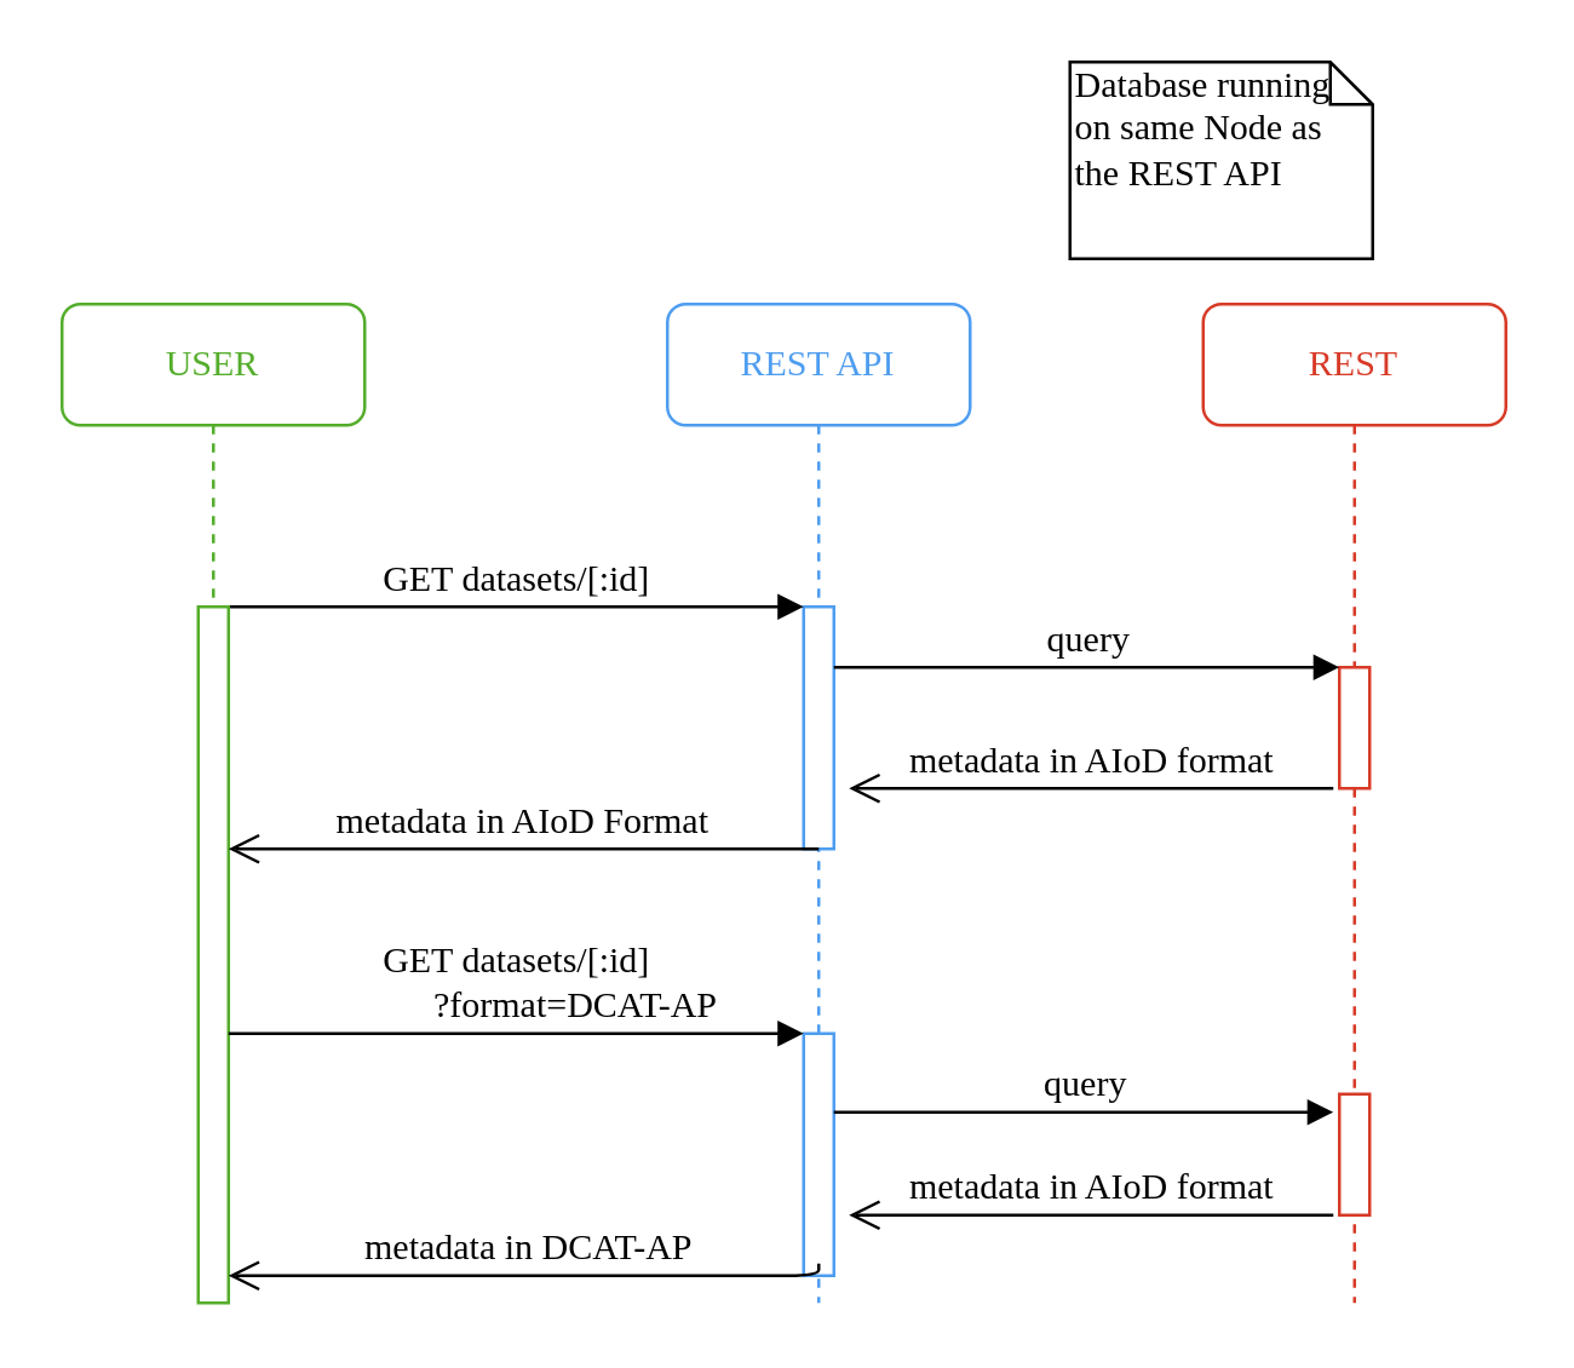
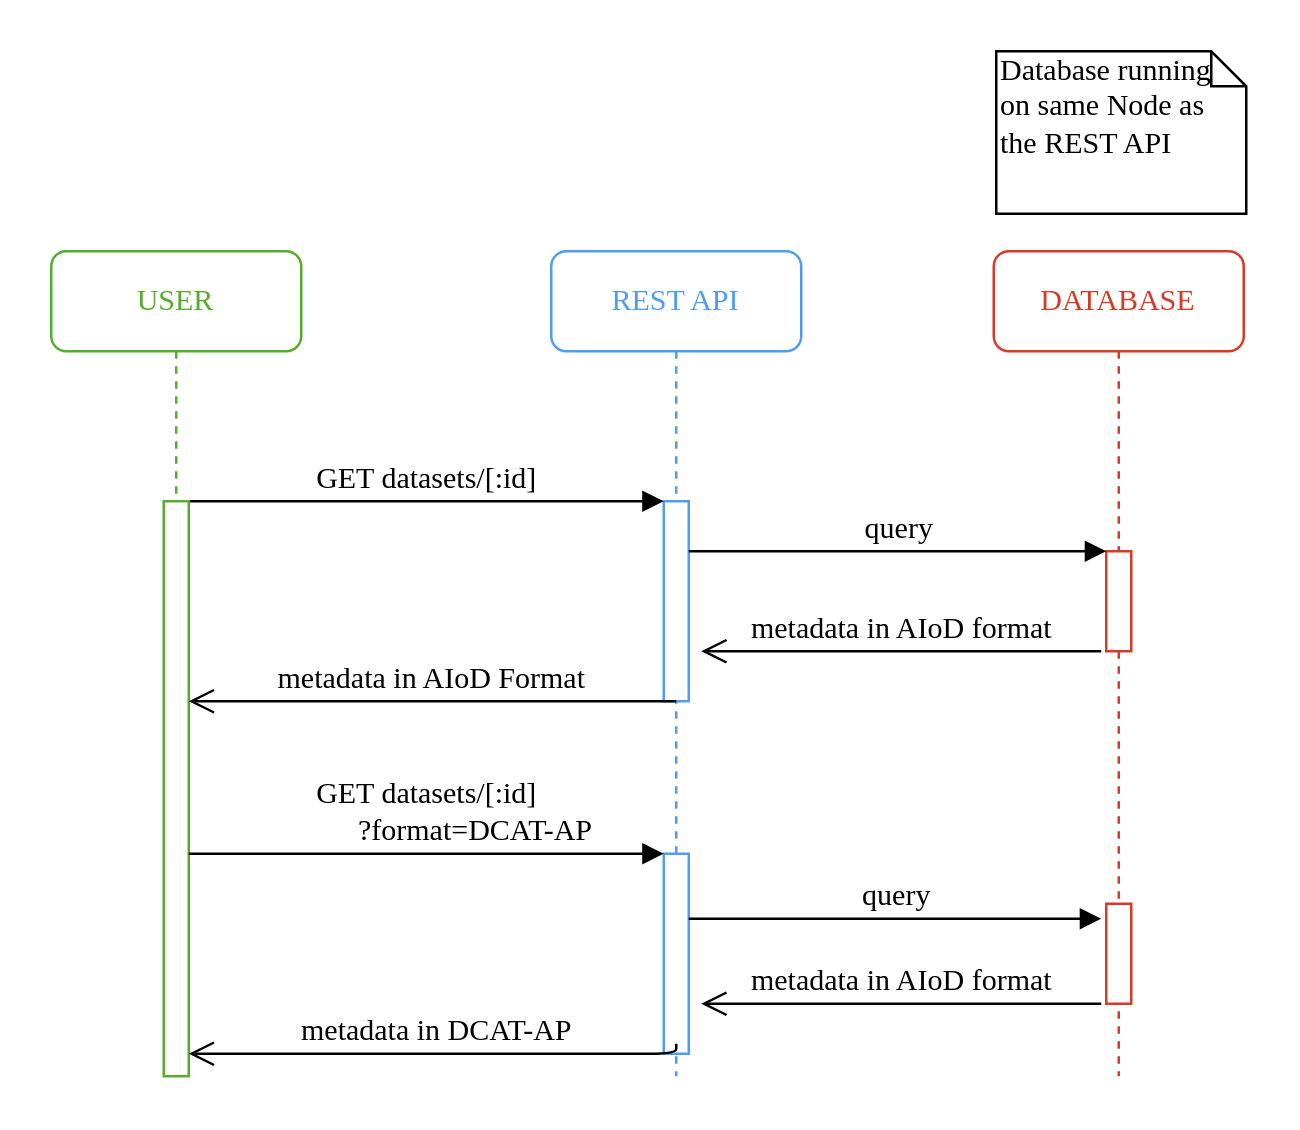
  <mxCell id="0" />
  <mxCell id="1" parent="0" />
  <mxCell id="2" value="&lt;font color=&quot;#4E9DF0&quot;&gt;REST API&lt;/font&gt;" style="shape=umlLifeline;perimeter=lifelinePerimeter;whiteSpace=wrap;html=1;container=1;collapsible=0;recursiveResize=0;outlineConnect=0;rounded=1;shadow=0;comic=0;labelBackgroundColor=none;strokeWidth=1;fontFamily=Verdana;fontSize=12;align=center;strokeColor=#4E9DF0;" vertex="1" parent="1"><mxGeometry x="220" y="100" width="100" height="330" as="geometry" /></mxCell>
  <mxCell id="3" value="" style="html=1;points=[];perimeter=orthogonalPerimeter;rounded=0;shadow=0;comic=0;labelBackgroundColor=none;strokeWidth=1;fontFamily=Verdana;fontSize=12;align=center;strokeColor=#4E9DF0;" vertex="1" parent="2"><mxGeometry x="45" y="100" width="10" height="80" as="geometry" /></mxCell>
  <mxCell id="4" value="" style="html=1;points=[];perimeter=orthogonalPerimeter;rounded=0;shadow=0;comic=0;labelBackgroundColor=none;strokeWidth=1;fontFamily=Verdana;fontSize=12;align=center;strokeColor=#4E9DF0;" vertex="1" parent="2"><mxGeometry x="45" y="241" width="10" height="80" as="geometry" /></mxCell>
- <mxCell id="5" value="&lt;font color=&quot;#D73A27&quot;&gt;REST&lt;/font&gt;" style="shape=umlLifeline;perimeter=lifelinePerimeter;whiteSpace=wrap;html=1;container=1;collapsible=0;recursiveResize=0;outlineConnect=0;rounded=1;shadow=0;comic=0;labelBackgroundColor=none;strokeWidth=1;fontFamily=Verdana;fontSize=12;align=center;strokeColor=#D73A27;" vertex="1" parent="1"><mxGeometry x="397" y="100" width="100" height="330" as="geometry" /></mxCell>
+ <mxCell id="5" value="&lt;font color=&quot;#D73A27&quot;&gt;DATABASE&lt;/font&gt;" style="shape=umlLifeline;perimeter=lifelinePerimeter;whiteSpace=wrap;html=1;container=1;collapsible=0;recursiveResize=0;outlineConnect=0;rounded=1;shadow=0;comic=0;labelBackgroundColor=none;strokeWidth=1;fontFamily=Verdana;fontSize=12;align=center;strokeColor=#D73A27;" vertex="1" parent="1"><mxGeometry x="397" y="100" width="100" height="330" as="geometry" /></mxCell>
  <mxCell id="6" value="" style="html=1;points=[];perimeter=orthogonalPerimeter;rounded=0;shadow=0;comic=0;labelBackgroundColor=none;strokeWidth=1;fontFamily=Verdana;fontSize=12;align=center;strokeColor=#D73A27;" vertex="1" parent="5"><mxGeometry x="45" y="120" width="10" height="40" as="geometry" /></mxCell>
  <mxCell id="7" value="" style="html=1;points=[];perimeter=orthogonalPerimeter;rounded=0;shadow=0;comic=0;labelBackgroundColor=none;strokeWidth=1;fontFamily=Verdana;fontSize=12;align=center;strokeColor=#D73A27;" vertex="1" parent="5"><mxGeometry x="45" y="261" width="10" height="40" as="geometry" /></mxCell>
  <mxCell id="8" value="&lt;font color=&quot;#54AD2B&quot;&gt;USER&lt;/font&gt;" style="shape=umlLifeline;perimeter=lifelinePerimeter;whiteSpace=wrap;html=1;container=0;collapsible=0;recursiveResize=0;outlineConnect=0;rounded=1;shadow=0;comic=0;labelBackgroundColor=none;strokeWidth=1;fontFamily=Verdana;fontSize=12;align=center;strokeColor=#54AD2B;" vertex="1" parent="1"><mxGeometry x="20" y="100" width="100" height="330" as="geometry" /></mxCell>
  <mxCell id="9" value=" metadata in AIoD format" style="html=1;verticalAlign=bottom;endArrow=open;endSize=8;labelBackgroundColor=none;fontFamily=Verdana;fontSize=12;edgeStyle=elbowEdgeStyle;elbow=vertical;exitX=-0.2;exitY=1;exitDx=0;exitDy=0;exitPerimeter=0;" edge="1" parent="1" source="6"><mxGeometry relative="1" as="geometry"><mxPoint x="280" y="260" as="targetPoint" /><mxPoint x="345" y="260" as="sourcePoint" /></mxGeometry></mxCell>
  <mxCell id="10" value="GET datasets/[:id]" style="html=1;verticalAlign=bottom;endArrow=block;entryX=0;entryY=0;labelBackgroundColor=none;fontFamily=Verdana;fontSize=12;edgeStyle=elbowEdgeStyle;elbow=vertical;" edge="1" parent="1" source="13" target="3"><mxGeometry relative="1" as="geometry"><mxPoint x="140" y="210" as="sourcePoint" /></mxGeometry></mxCell>
  <mxCell id="11" value="query" style="html=1;verticalAlign=bottom;endArrow=block;entryX=0;entryY=0;labelBackgroundColor=none;fontFamily=Verdana;fontSize=12;edgeStyle=elbowEdgeStyle;elbow=vertical;" edge="1" parent="1" source="3" target="6"><mxGeometry relative="1" as="geometry"><mxPoint x="290" y="220" as="sourcePoint" /></mxGeometry></mxCell>
- <mxCell id="12" value="Database running on same Node as the REST API" style="shape=note;whiteSpace=wrap;html=1;size=14;verticalAlign=top;align=left;spacingTop=-6;rounded=0;shadow=0;comic=0;labelBackgroundColor=none;strokeWidth=1;fontFamily=Verdana;fontSize=12" vertex="1" parent="1"><mxGeometry x="353" y="20" width="100" height="65" as="geometry" /></mxCell>
+ <mxCell id="12" value="Database running on same Node as the REST API" style="shape=note;whiteSpace=wrap;html=1;size=14;verticalAlign=top;align=left;spacingTop=-6;rounded=0;shadow=0;comic=0;labelBackgroundColor=none;strokeWidth=1;fontFamily=Verdana;fontSize=12" vertex="1" parent="1"><mxGeometry x="398" width="100" height="65" as="geometry" y="20" /></mxCell>
  <mxCell id="13" value="" style="html=1;points=[];perimeter=orthogonalPerimeter;rounded=0;shadow=0;comic=0;labelBackgroundColor=none;strokeWidth=1;fontFamily=Verdana;fontSize=12;align=center;strokeColor=#54AD2B;" vertex="1" parent="1"><mxGeometry x="65" y="200" width="10" height="230" as="geometry" /></mxCell>
  <mxCell id="14" value=" metadata in AIoD Format" style="html=1;verticalAlign=bottom;endArrow=open;endSize=8;labelBackgroundColor=none;fontFamily=Verdana;fontSize=12;edgeStyle=elbowEdgeStyle;elbow=vertical;exitX=0.5;exitY=1;exitDx=0;exitDy=0;exitPerimeter=0;" edge="1" parent="1" source="3"><mxGeometry relative="1" as="geometry"><mxPoint x="75" y="280" as="targetPoint" /><Array as="points"><mxPoint x="150" y="280" /><mxPoint x="180" y="280" /></Array><mxPoint x="205" y="280" as="sourcePoint" /></mxGeometry></mxCell>
  <mxCell id="15" value=" metadata in AIoD format" style="html=1;verticalAlign=bottom;endArrow=open;endSize=8;labelBackgroundColor=none;fontFamily=Verdana;fontSize=12;edgeStyle=elbowEdgeStyle;elbow=vertical;exitX=-0.2;exitY=1;exitDx=0;exitDy=0;exitPerimeter=0;" edge="1" parent="1" source="7"><mxGeometry relative="1" as="geometry"><mxPoint x="280" y="401" as="targetPoint" /><mxPoint x="345" y="401" as="sourcePoint" /></mxGeometry></mxCell>
  <mxCell id="16" value="GET datasets/[:id]&lt;br&gt;&amp;nbsp;&amp;nbsp;&amp;nbsp;&amp;nbsp;&amp;nbsp;&amp;nbsp;&amp;nbsp;&amp;nbsp;&amp;nbsp;&amp;nbsp;&amp;nbsp;&amp;nbsp; ?format=DCAT-AP" style="html=1;verticalAlign=bottom;endArrow=block;entryX=0;entryY=0;labelBackgroundColor=none;fontFamily=Verdana;fontSize=12;edgeStyle=elbowEdgeStyle;elbow=vertical;" edge="1" parent="1" target="4"><mxGeometry relative="1" as="geometry"><mxPoint x="75" y="341" as="sourcePoint" /><mxPoint as="offset" /></mxGeometry></mxCell>
  <mxCell id="17" value="query" style="html=1;verticalAlign=bottom;endArrow=block;entryX=-0.2;entryY=0.15;labelBackgroundColor=none;fontFamily=Verdana;fontSize=12;edgeStyle=elbowEdgeStyle;elbow=vertical;entryDx=0;entryDy=0;entryPerimeter=0;" edge="1" parent="1" source="4" target="7"><mxGeometry relative="1" as="geometry"><mxPoint x="290" y="361" as="sourcePoint" /><mxPoint x="346" y="361" as="targetPoint" /></mxGeometry></mxCell>
  <mxCell id="18" value=" metadata in DCAT-AP" style="html=1;verticalAlign=bottom;endArrow=open;endSize=8;labelBackgroundColor=none;fontFamily=Verdana;fontSize=12;edgeStyle=elbowEdgeStyle;elbow=vertical;exitX=0.5;exitY=0.95;exitDx=0;exitDy=0;exitPerimeter=0;" edge="1" parent="1" source="4"><mxGeometry relative="1" as="geometry"><mxPoint x="75" y="421" as="targetPoint" /><Array as="points"><mxPoint x="150" y="421" /><mxPoint x="180" y="421" /></Array><mxPoint x="205" y="421" as="sourcePoint" /></mxGeometry></mxCell>
